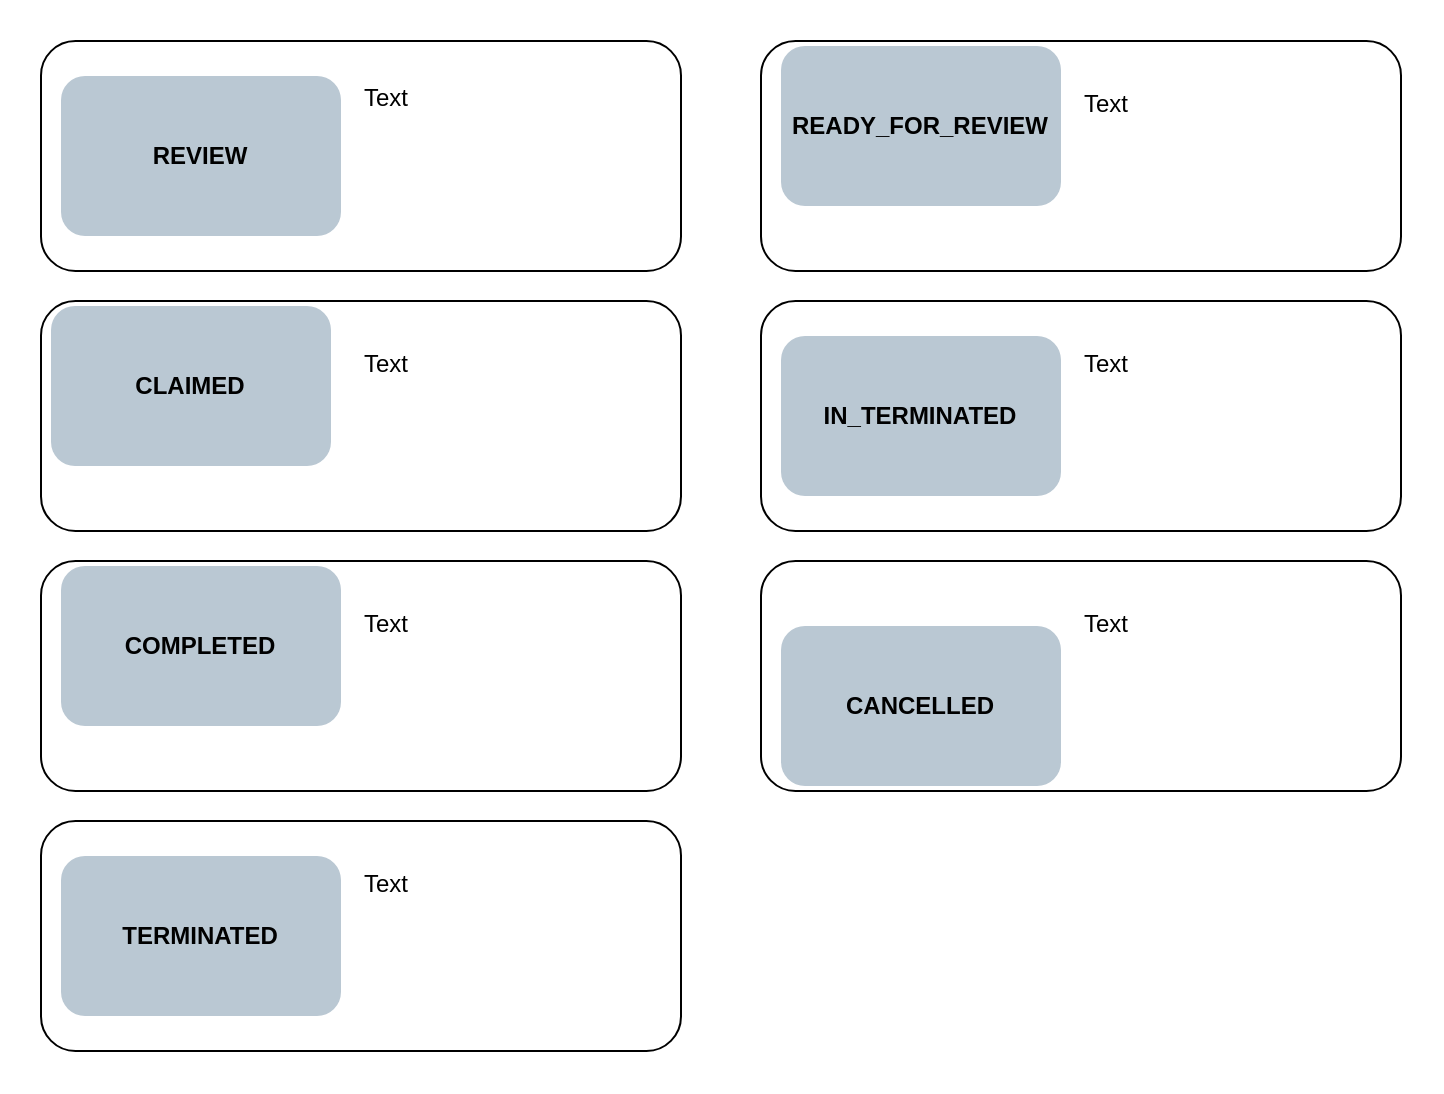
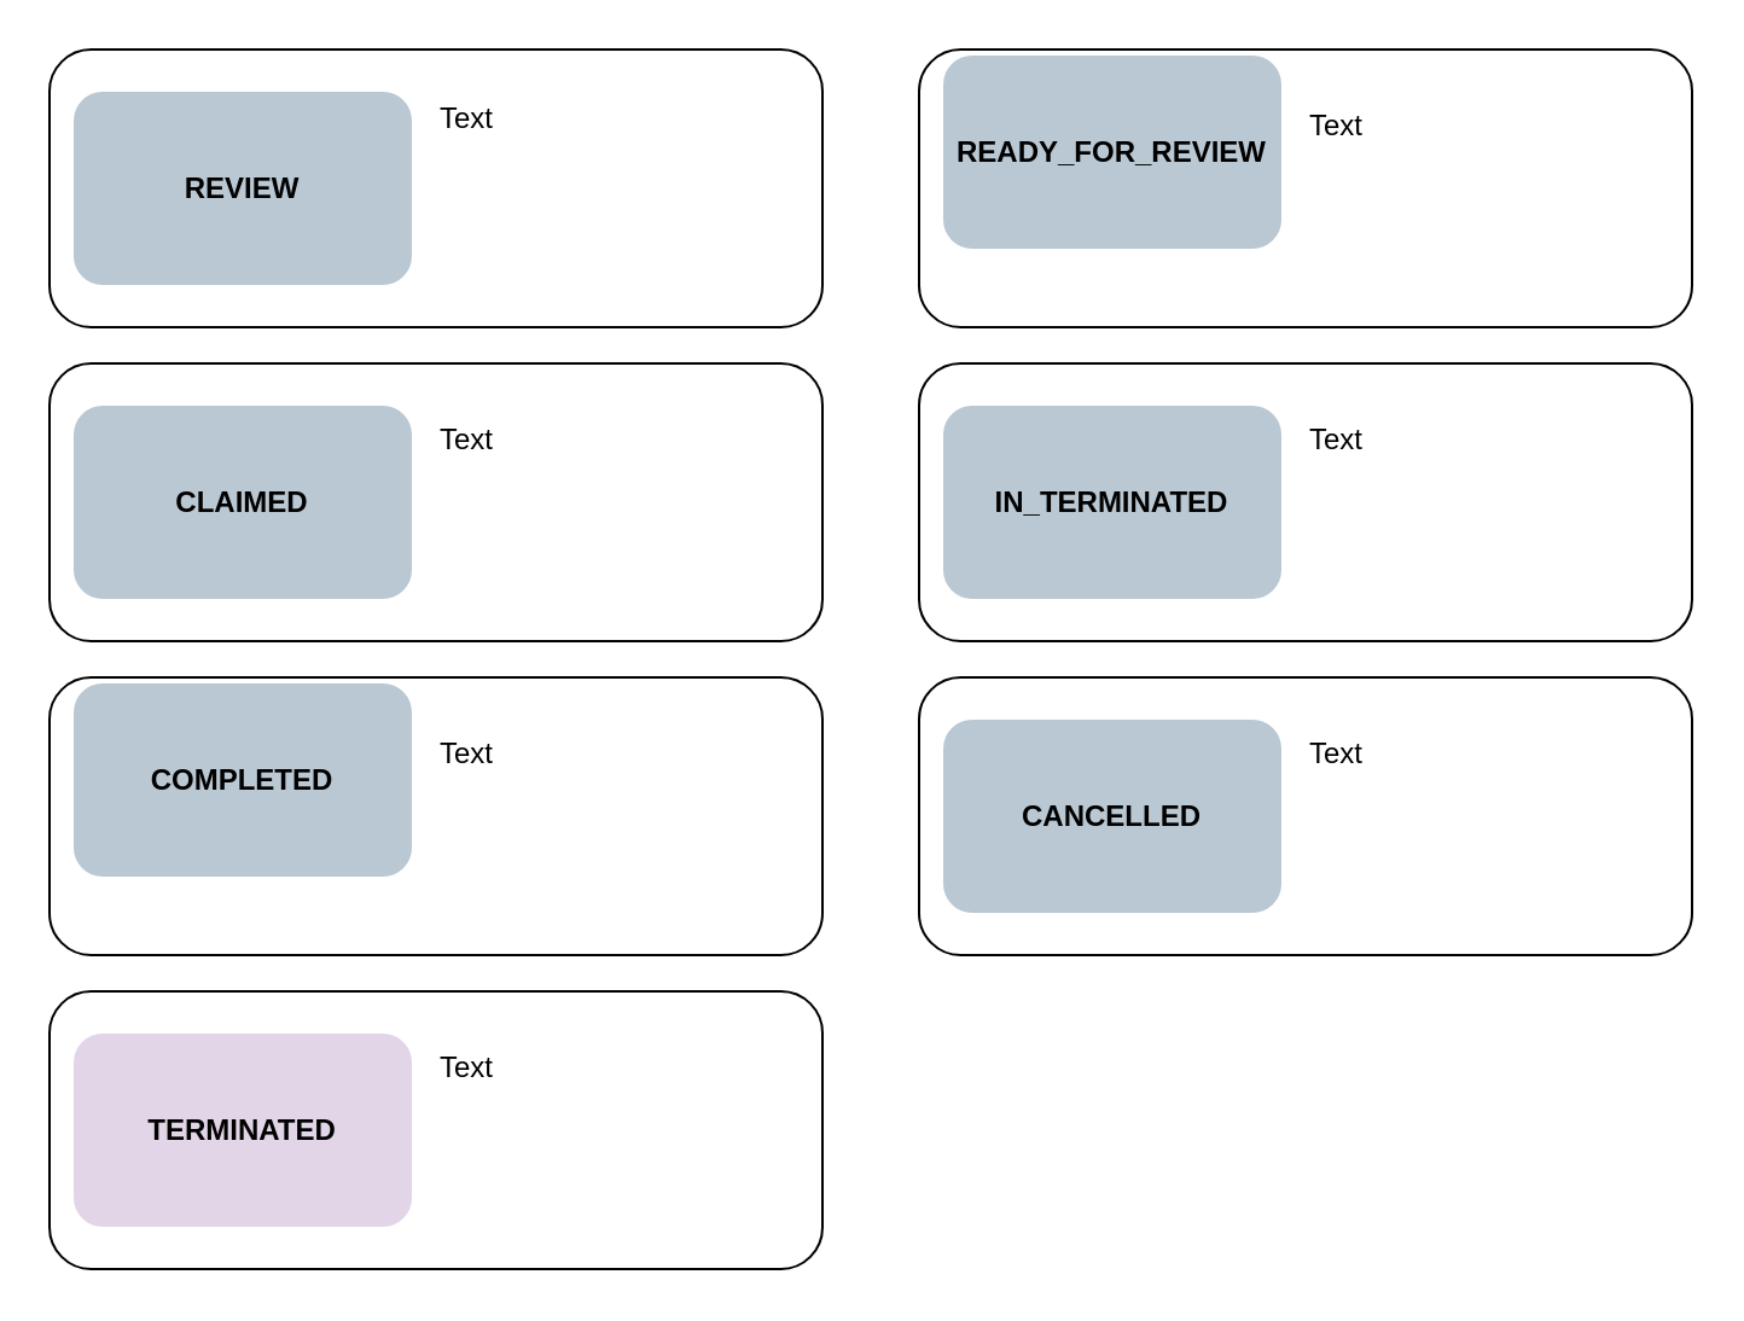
  <mxCell id="0" />
  <mxCell id="1" parent="0" />
  <mxCell id="2" value="" style="rounded=1;whiteSpace=wrap;html=1;fillColor=none;" vertex="1" parent="1"><mxGeometry x="380" y="280" width="320" height="115" as="geometry" /></mxCell>
  <mxCell id="3" value="" style="rounded=1;whiteSpace=wrap;html=1;fillColor=none;" vertex="1" parent="1"><mxGeometry x="380" y="150" width="320" height="115" as="geometry" /></mxCell>
  <mxCell id="4" value="" style="rounded=1;whiteSpace=wrap;html=1;fillColor=none;" vertex="1" parent="1"><mxGeometry y="410" width="320" height="115" as="geometry" x="20" /></mxCell>
  <mxCell id="5" value="" style="rounded=1;whiteSpace=wrap;html=1;fillColor=none;" vertex="1" parent="1"><mxGeometry y="280" width="320" height="115" as="geometry" x="20" /></mxCell>
  <mxCell id="6" value="" style="rounded=1;whiteSpace=wrap;html=1;fillColor=none;" vertex="1" parent="1"><mxGeometry y="150" width="320" height="115" as="geometry" x="20" /></mxCell>
  <mxCell id="7" value="" style="rounded=1;whiteSpace=wrap;html=1;fillColor=none;" vertex="1" parent="1"><mxGeometry x="380" y="20" width="320" height="115" as="geometry" /></mxCell>
  <mxCell id="8" value="" style="rounded=1;whiteSpace=wrap;html=1;fillColor=none;" vertex="1" parent="1"><mxGeometry y="20" width="320" height="115" as="geometry" x="20" /></mxCell>
- <mxCell id="9" value="&lt;b&gt;CLAIMED&lt;/b&gt;" style="rounded=1;whiteSpace=wrap;html=1;fillColor=#bac8d3;strokeColor=none;" vertex="1" parent="1"><mxGeometry x="25" y="152.5" width="140" height="80" as="geometry" /></mxCell>
+ <mxCell id="9" value="&lt;b&gt;CLAIMED&lt;/b&gt;" style="rounded=1;whiteSpace=wrap;html=1;fillColor=#bac8d3;strokeColor=none;" vertex="1" parent="1"><mxGeometry x="30" y="167.5" width="140" height="80" as="geometry" /></mxCell>
  <mxCell id="10" value="&lt;b&gt;REVIEW&lt;/b&gt;" style="rounded=1;whiteSpace=wrap;html=1;fillColor=#bac8d3;strokeColor=none;" vertex="1" parent="1"><mxGeometry x="30" y="37.5" width="140" height="80" as="geometry" /></mxCell>
  <mxCell id="11" value="&lt;b&gt;READY_FOR_REVIEW&lt;/b&gt;" style="rounded=1;whiteSpace=wrap;html=1;fillColor=#bac8d3;strokeColor=none;" vertex="1" parent="1"><mxGeometry x="390" y="22.5" width="140" height="80" as="geometry" /></mxCell>
  <mxCell id="12" value="&lt;b&gt;IN_TERMINATED&lt;/b&gt;" style="rounded=1;whiteSpace=wrap;html=1;fillColor=#bac8d3;strokeColor=none;" vertex="1" parent="1"><mxGeometry x="390" y="167.5" width="140" height="80" as="geometry" /></mxCell>
  <mxCell id="13" value="&lt;b&gt;COMPLETED&lt;/b&gt;" style="rounded=1;whiteSpace=wrap;html=1;fillColor=#bac8d3;strokeColor=none;" vertex="1" parent="1"><mxGeometry x="30" y="282.5" width="140" height="80" as="geometry" /></mxCell>
- <mxCell id="14" value="&lt;b&gt;CANCELLED&lt;/b&gt;" style="rounded=1;whiteSpace=wrap;html=1;fillColor=#bac8d3;strokeColor=none;" vertex="1" parent="1"><mxGeometry x="390" y="312.5" width="140" height="80" as="geometry" /></mxCell>
- <mxCell id="15" value="&lt;b&gt;TERMINATED&lt;/b&gt;" style="rounded=1;whiteSpace=wrap;html=1;fillColor=#bac8d3;strokeColor=none;" vertex="1" parent="1"><mxGeometry x="30" y="427.5" width="140" height="80" as="geometry" /></mxCell>
+ <mxCell id="14" value="&lt;b&gt;CANCELLED&lt;/b&gt;" style="rounded=1;whiteSpace=wrap;html=1;fillColor=#bac8d3;strokeColor=none;" vertex="1" parent="1"><mxGeometry x="390" y="297.5" width="140" height="80" as="geometry" /></mxCell>
+ <mxCell id="15" value="&lt;b&gt;TERMINATED&lt;/b&gt;" style="rounded=1;whiteSpace=wrap;html=1;fillColor=#e1d5e7;strokeColor=none;" vertex="1" parent="1"><mxGeometry x="30" y="427.5" width="140" height="80" as="geometry" /></mxCell>
  <mxCell id="16" value="Text" style="rounded=0;whiteSpace=wrap;html=1;fillColor=none;align=left;strokeColor=none;verticalAlign=top;" vertex="1" parent="1"><mxGeometry x="180" y="35" width="140" height="80" as="geometry" /></mxCell>
  <mxCell id="17" value="Text" style="rounded=0;whiteSpace=wrap;html=1;fillColor=none;align=left;strokeColor=none;verticalAlign=top;" vertex="1" parent="1"><mxGeometry x="180" y="167.5" width="140" height="80" as="geometry" /></mxCell>
  <mxCell id="18" value="Text" style="rounded=0;whiteSpace=wrap;html=1;fillColor=none;align=left;strokeColor=none;verticalAlign=top;" vertex="1" parent="1"><mxGeometry x="180" y="297.5" width="140" height="80" as="geometry" /></mxCell>
  <mxCell id="19" value="Text" style="rounded=0;whiteSpace=wrap;html=1;fillColor=none;align=left;strokeColor=none;verticalAlign=top;" vertex="1" parent="1"><mxGeometry x="180" y="427.5" width="140" height="80" as="geometry" /></mxCell>
  <mxCell id="20" value="Text" style="rounded=0;whiteSpace=wrap;html=1;fillColor=none;align=left;strokeColor=none;verticalAlign=top;" vertex="1" parent="1"><mxGeometry x="540" y="37.5" width="140" height="80" as="geometry" /></mxCell>
  <mxCell id="21" value="Text" style="rounded=0;whiteSpace=wrap;html=1;fillColor=none;align=left;strokeColor=none;verticalAlign=top;" vertex="1" parent="1"><mxGeometry x="540" y="167.5" width="140" height="80" as="geometry" /></mxCell>
  <mxCell id="22" value="Text" style="rounded=0;whiteSpace=wrap;html=1;fillColor=none;align=left;strokeColor=none;verticalAlign=top;" vertex="1" parent="1"><mxGeometry x="540" y="297.5" width="140" height="80" as="geometry" /></mxCell>
